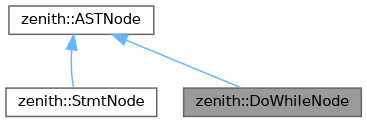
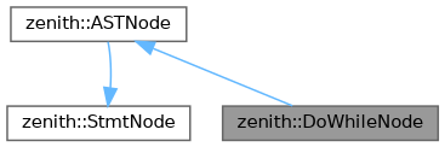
  digraph {
    node [color=gray40 fillcolor=white fontname=Helvetica fontsize=10 shape=box style=filled]
    edge [color=steelblue1 dir=back fontname=Helvetica fontsize=10 labelfontname=Helvetica labelfontsize=10 style=solid]
    n1 [fillcolor=grey60 fontcolor=black height=0.2 label="zenith::DoWhileNode" width=0.4]
    n2 [height=0.2 label="zenith::StmtNode" width=0.4]
    n3 [height=0.2 label="zenith::ASTNode" width=0.4]
    n3 -> n1
-   n3 -> n2
+   n2 -> n3
  }
